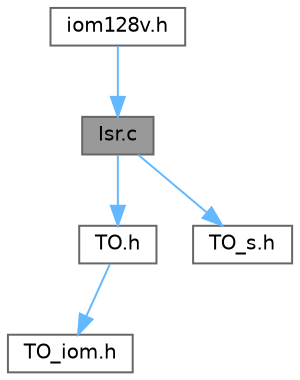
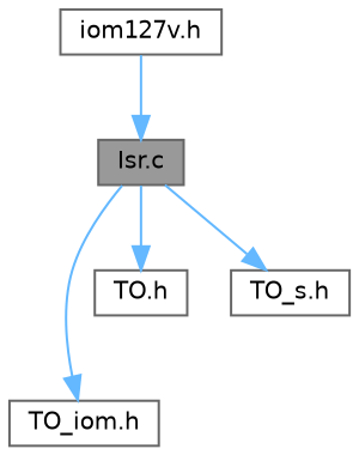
  digraph {
    node [color=grey40 fillcolor=white fontname=Helvetica fontsize=10 shape=box style=filled]
    edge [color=steelblue1 fontname=Helvetica fontsize=10 labelfontname=Helvetica labelfontsize=10 style=solid]
    n1 [color=gray40 fillcolor=grey60 fontcolor=black height=0.2 label="Isr.c" width=0.4]
    n2 [height=0.2 label="TO_iom.h" width=0.4]
    n3 [height=0.2 label="TO.h" width=0.4]
    n4 [height=0.2 label="TO_s.h" width=0.4]
-   n5 [height=0.2 label="iom128v.h" width=0.4]
-   n3 -> n2
+   n5 [height=0.2 label="iom127v.h" width=0.4]
+   n1 -> n2
    n1 -> n3
    n1 -> n4
    n5 -> n1
  }
